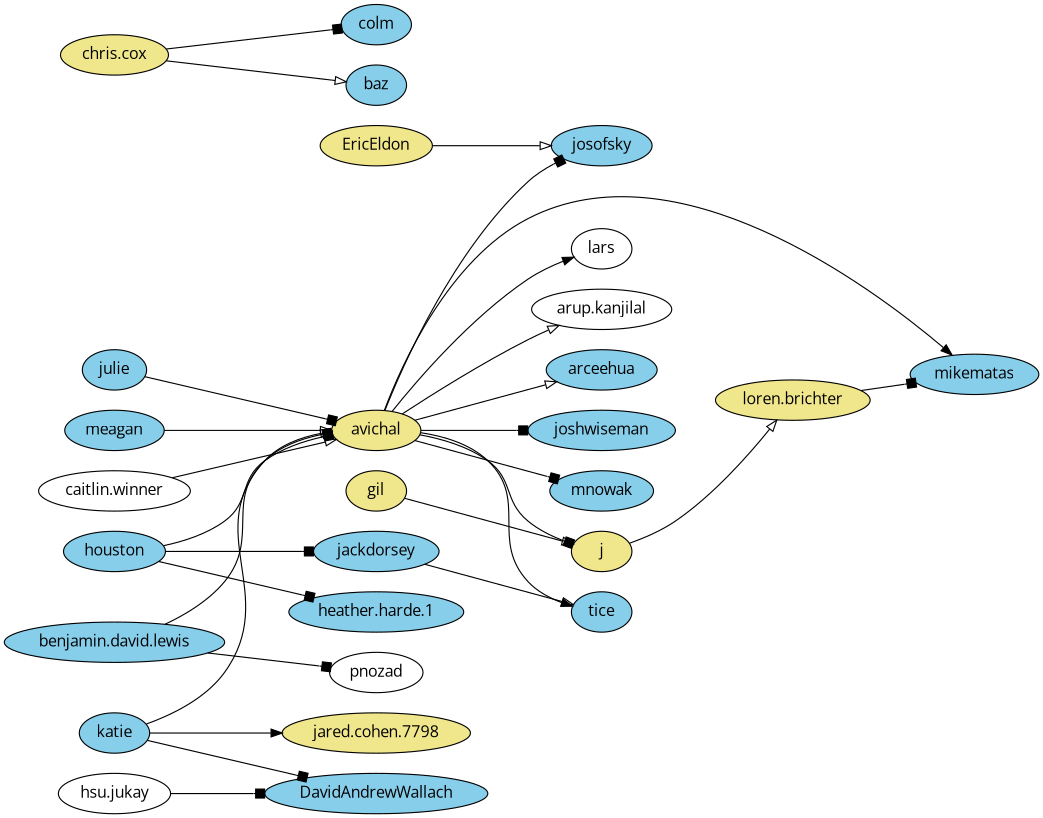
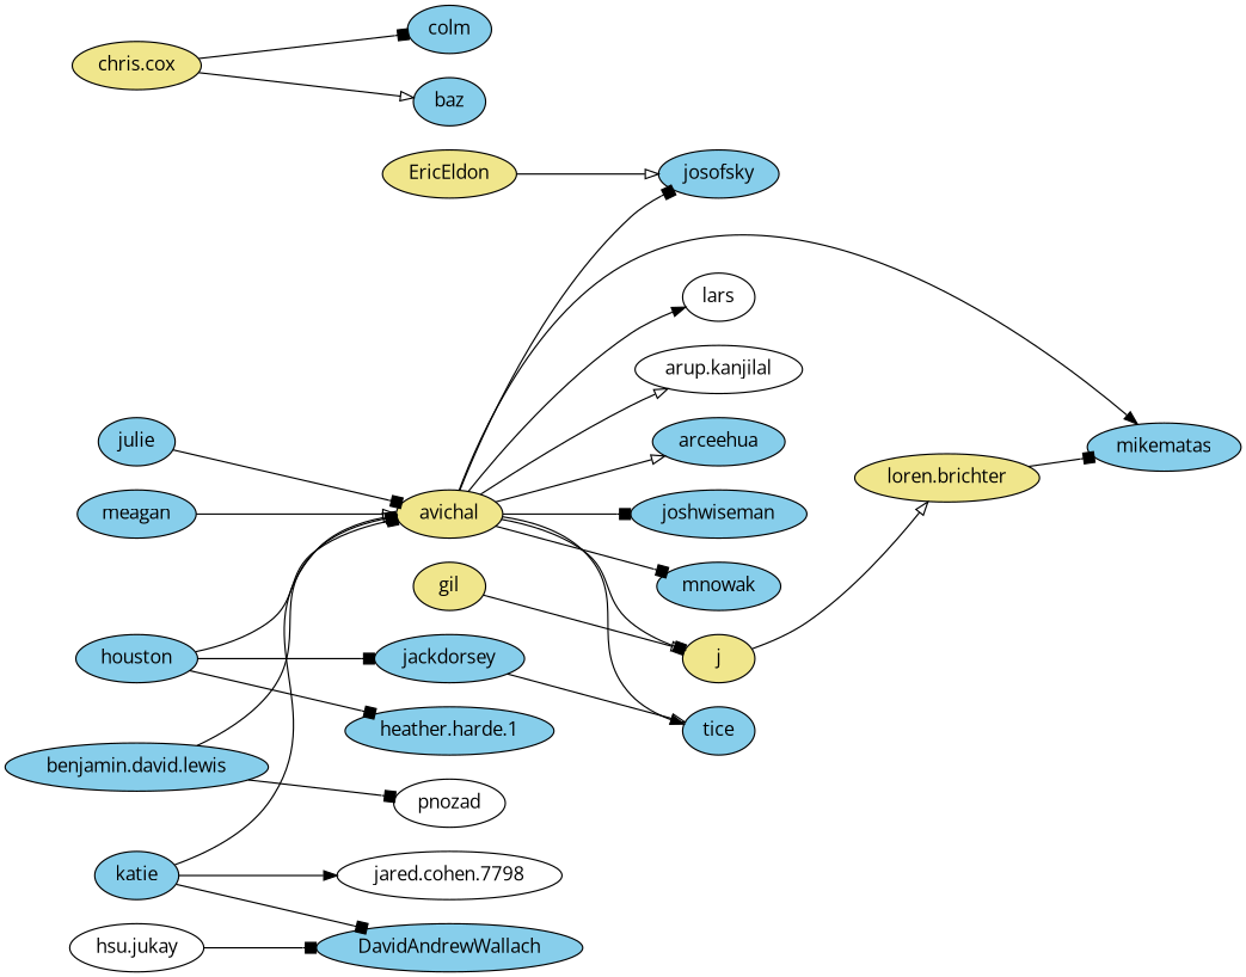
  strict digraph {
    fontname="Open Sans"
    rankdir=LR
    node [fillcolor=skyblue fontname="Open Sans" style=filled]
    edge [arrowhead=box fontname="Open Sans"]
    avichal [fillcolor=khaki]
    houston
    jackdorsey
    "heather.harde.1"
    josofsky
    arceehua
    joshwiseman
    mnowak
    mikematas
    tice
    j [fillcolor=khaki]
    lars [fillcolor=white]
    "arup.kanjilal" [fillcolor=white]
    "loren.brichter" [fillcolor=khaki]
    "chris.cox" [fillcolor=khaki]
    colm
    baz
    julie
    meagan
    "benjamin.david.lewis"
    pnozad [fillcolor=white]
    "hsu.jukay" [fillcolor=white]
    DavidAndrewWallach
    katie
-   "jared.cohen.7798" [fillcolor=khaki]
+   "jared.cohen.7798" [fillcolor=white]
    EricEldon [fillcolor=khaki]
-   "caitlin.winner" [fillcolor=white]
    gil [fillcolor=khaki]
    avichal -> josofsky
    avichal -> arceehua [arrowhead=onormal]
    avichal -> joshwiseman
    avichal -> mnowak
    avichal -> mikematas [arrowhead=normal]
    avichal -> tice [arrowhead=normal]
    avichal -> j
    avichal -> lars [arrowhead=normal]
    avichal -> "arup.kanjilal" [arrowhead=onormal]
    houston -> avichal
    houston -> jackdorsey
    houston -> "heather.harde.1"
    jackdorsey -> tice [arrowhead=onormal]
    j -> "loren.brichter" [arrowhead=onormal]
    "loren.brichter" -> mikematas
    "chris.cox" -> colm
    "chris.cox" -> baz [arrowhead=onormal]
    julie -> avichal
    meagan -> avichal [arrowhead=onormal]
    "benjamin.david.lewis" -> avichal
    "benjamin.david.lewis" -> pnozad
    "hsu.jukay" -> DavidAndrewWallach
    katie -> avichal [arrowhead=onormal]
    katie -> DavidAndrewWallach
    katie -> "jared.cohen.7798" [arrowhead=normal]
    EricEldon -> josofsky [arrowhead=onormal]
-   "caitlin.winner" -> avichal [arrowhead=onormal]
    gil -> j [arrowhead=onormal]
  }
